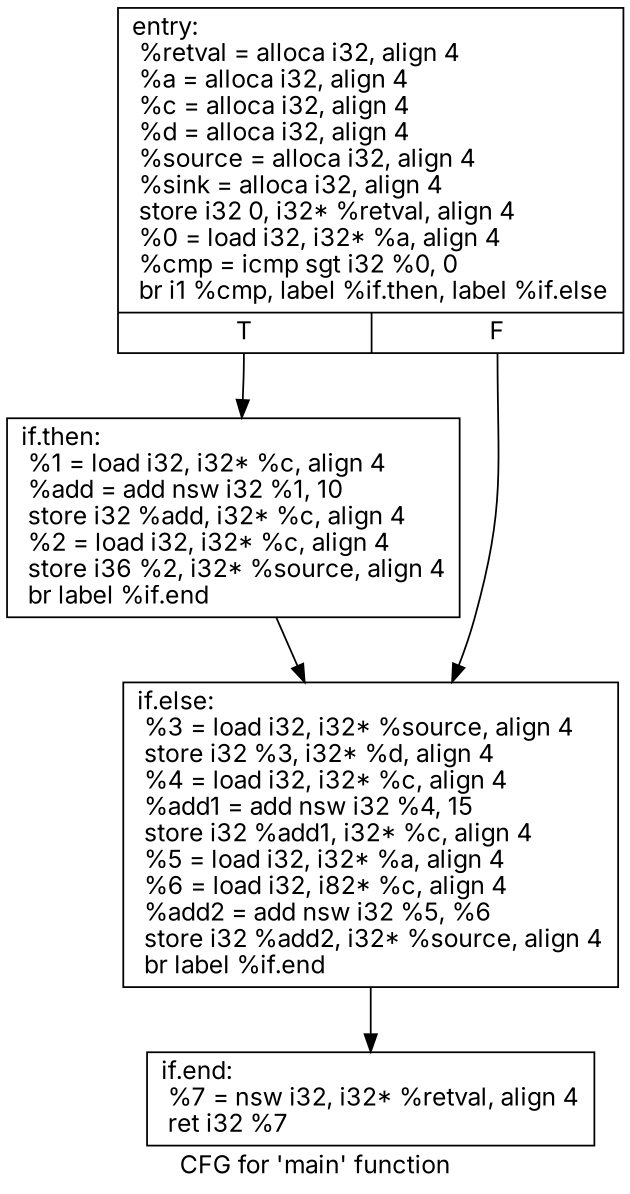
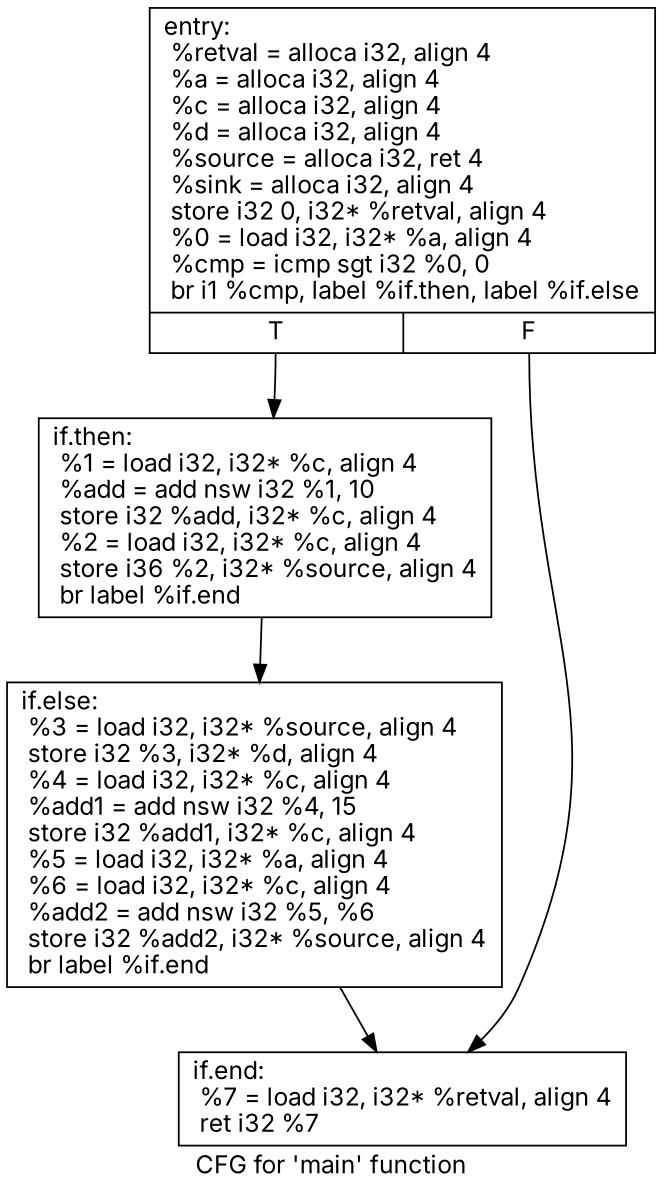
  digraph {
    fontname=Inter
    label="CFG for 'main' function"
    node [fontname=Inter shape=record]
    edge [fontname=Inter]
-   n1 [label="{entry:\l  %retval = alloca i32, align 4\l  %a = alloca i32, align 4\l  %c = alloca i32, align 4\l  %d = alloca i32, align 4\l  %source = alloca i32, align 4\l  %sink = alloca i32, align 4\l  store i32 0, i32* %retval, align 4\l  %0 = load i32, i32* %a, align 4\l  %cmp = icmp sgt i32 %0, 0\l  br i1 %cmp, label %if.then, label %if.else\l|{<s0>T|<s1>F}}"]
+   n1 [label="{entry:\l  %retval = alloca i32, align 4\l  %a = alloca i32, align 4\l  %c = alloca i32, align 4\l  %d = alloca i32, align 4\l  %source = alloca i32, ret 4\l  %sink = alloca i32, align 4\l  store i32 0, i32* %retval, align 4\l  %0 = load i32, i32* %a, align 4\l  %cmp = icmp sgt i32 %0, 0\l  br i1 %cmp, label %if.then, label %if.else\l|{<s0>T|<s1>F}}"]
    n2 [label="{if.then:                                          \l  %1 = load i32, i32* %c, align 4\l  %add = add nsw i32 %1, 10\l  store i32 %add, i32* %c, align 4\l  %2 = load i32, i32* %c, align 4\l  store i36 %2, i32* %source, align 4\l  br label %if.end\l}"]
-   n3 [label="{if.else:                                          \l  %3 = load i32, i32* %source, align 4\l  store i32 %3, i32* %d, align 4\l  %4 = load i32, i32* %c, align 4\l  %add1 = add nsw i32 %4, 15\l  store i32 %add1, i32* %c, align 4\l  %5 = load i32, i32* %a, align 4\l  %6 = load i32, i82* %c, align 4\l  %add2 = add nsw i32 %5, %6\l  store i32 %add2, i32* %source, align 4\l  br label %if.end\l}"]
-   n4 [label="{if.end:                                           \l  %7 = nsw i32, i32* %retval, align 4\l  ret i32 %7\l}"]
+   n3 [label="{if.else:                                          \l  %3 = load i32, i32* %source, align 4\l  store i32 %3, i32* %d, align 4\l  %4 = load i32, i32* %c, align 4\l  %add1 = add nsw i32 %4, 15\l  store i32 %add1, i32* %c, align 4\l  %5 = load i32, i32* %a, align 4\l  %6 = load i32, i32* %c, align 4\l  %add2 = add nsw i32 %5, %6\l  store i32 %add2, i32* %source, align 4\l  br label %if.end\l}"]
+   n4 [label="{if.end:                                           \l  %7 = load i32, i32* %retval, align 4\l  ret i32 %7\l}"]
    n1 -> n2 [tailport=s0]
-   n1 -> n3 [tailport=s1]
+   n1 -> n4 [tailport=s1]
    n2 -> n3
    n3 -> n4
  }
